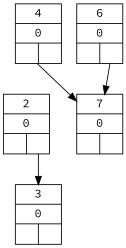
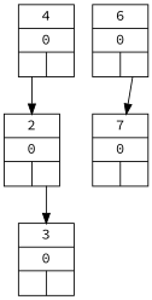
  digraph {
    fontname="Source Code Pro"
    node [fontname="Source Code Pro" shape=record]
    edge [fontname="Source Code Pro" tailport="right:c"]
    n1 [label="{ <data> 4 | <coef> 0 | { <left>  | <right>  }} "]
    n2 [label="{ <data> 2 | <coef> 0 | { <left>  | <right>  }} "]
    n3 [label="{ <data> 3 | <coef> 0 | { <left>  | <right>  }} "]
    n4 [label="{ <data> 6 | <coef> 0 | { <left>  | <right>  }} "]
    n5 [label="{ <data> 7 | <coef> 0 | { <left>  | <right>  }} "]
-   n1 -> n5 [tailport="left:c"]
+   n1 -> n2 [tailport="left:c"]
    n2 -> n3
    n4 -> n5
  }
